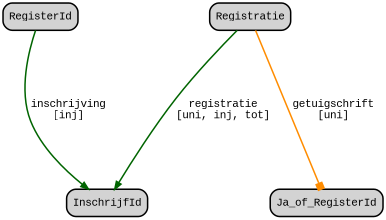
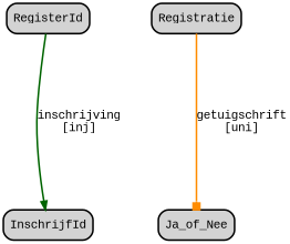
  digraph {
    bgcolor=white
    fontname="Liberation Mono"
    nodesep=1
    rank=same
    rankdir=TB
    ranksep=2.5
    remincross=true
    node [bgcolor=lightgray fontname="Liberation Mono" shape=box style="rounded,filled,bold"]
    edge [arrowhead=normal color=darkgreen fontname="Liberation Mono" style=bold]
    n1 [label=InschrijfId]
-   n2 [label=Ja_of_RegisterId]
+   n2 [label=Ja_of_Nee]
    n3 [label=RegisterId]
    n4 [label=Registratie]
    n3 -> n1 [label="inschrijving\n[inj]"]
-   n4 -> n1 [label="registratie\n[uni, inj, tot]"]
    n4 -> n2 [arrowhead=box color=darkorange label="getuigschrift\n[uni]"]
  }
